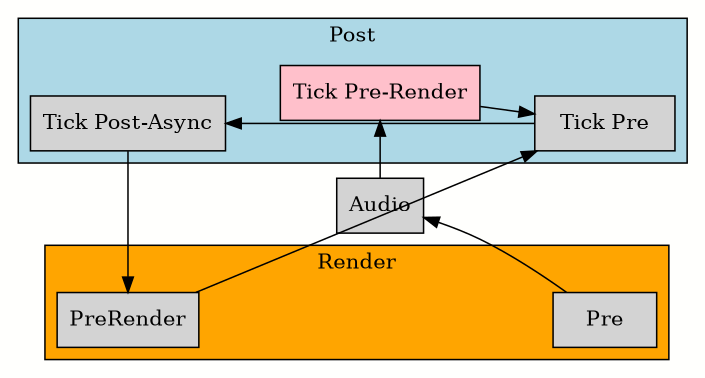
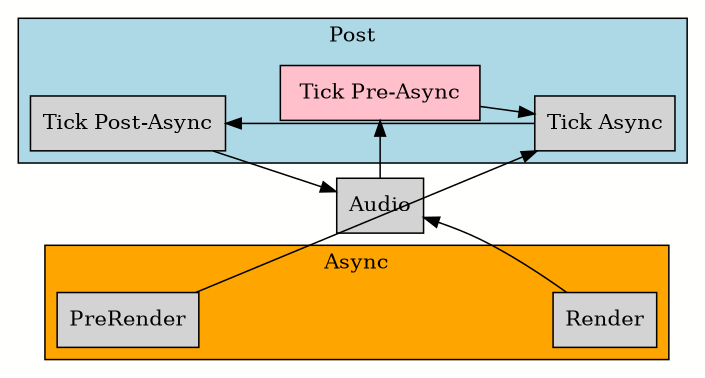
  digraph {
    bgcolor="#fffffd"
    fontname="DejaVu Serif"
    newrank=true
    rankdir=LR
    node [fontname="DejaVu Serif" shape=box style=filled]
    edge [fontname="DejaVu Serif"]
-   n1 [fillcolor=pink label="Tick Pre-Render"]
+   n1 [fillcolor=pink label="Tick Pre-Async"]
    n2 [label=Audio]
    n3 [label="Tick Post-Async"]
    n4 [label=PreRender]
-   n5 [label="Tick Pre"]
-   n6 [label=Pre]
+   n5 [label="Tick Async"]
+   n6 [label=Render]
    subgraph sub_1 {
      rank=same
      n1
      n2
    }
    subgraph sub_2 {
      rank=same
      n3
      n4
    }
    subgraph sub_3 {
      rank=same
      n5
      n6
    }
    subgraph cluster_4 {
      bgcolor=lightblue
      label=Post
      n1
      n3
      n5
    }
    subgraph cluster_5 {
      bgcolor=orange
-     label=Render
+     label=Async
      n4
      n6
    }
    n1 -> n5
    n2 -> n1
-   n3 -> n4
+   n3 -> n2
    n4 -> n5
    n5 -> n3
    n6 -> n2
  }
